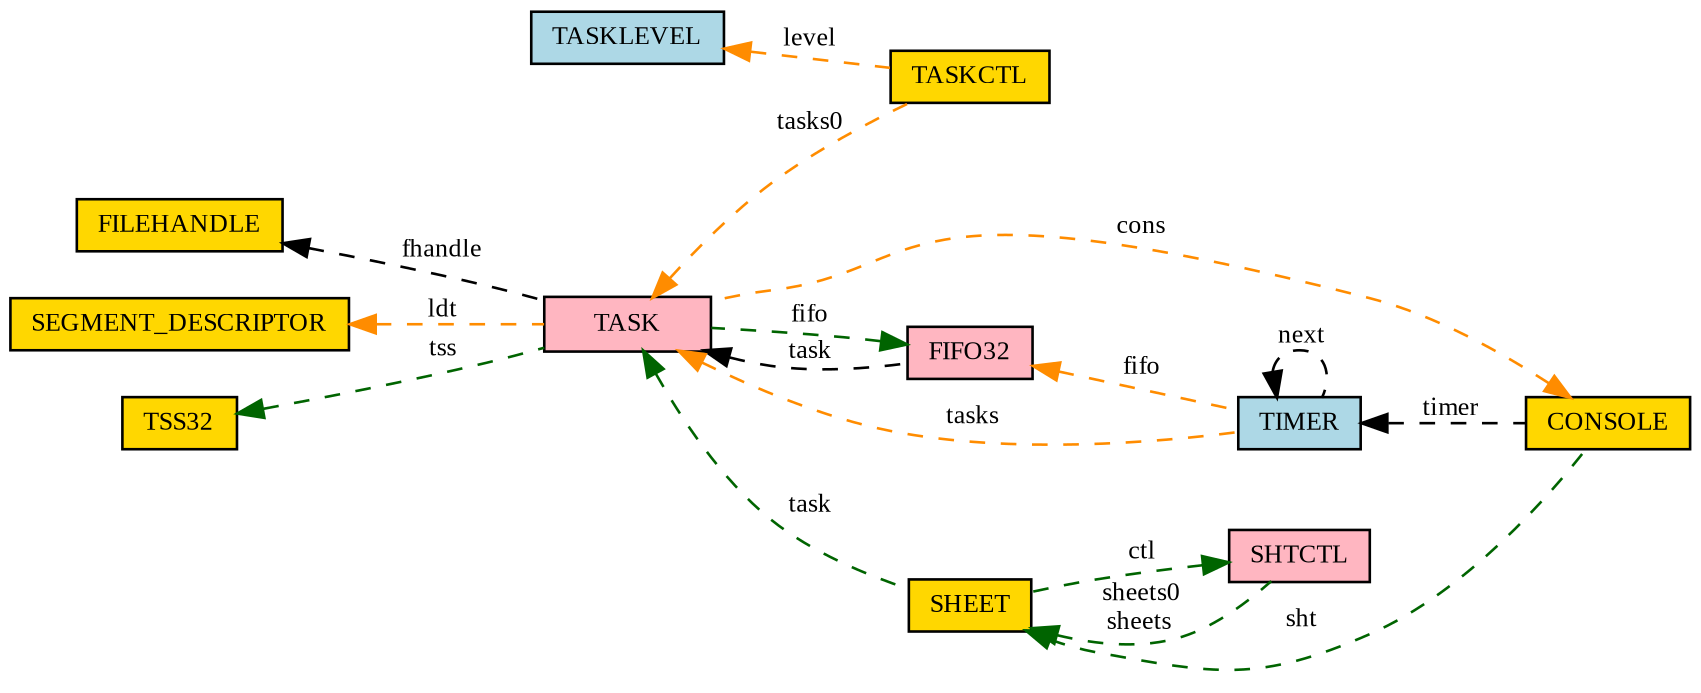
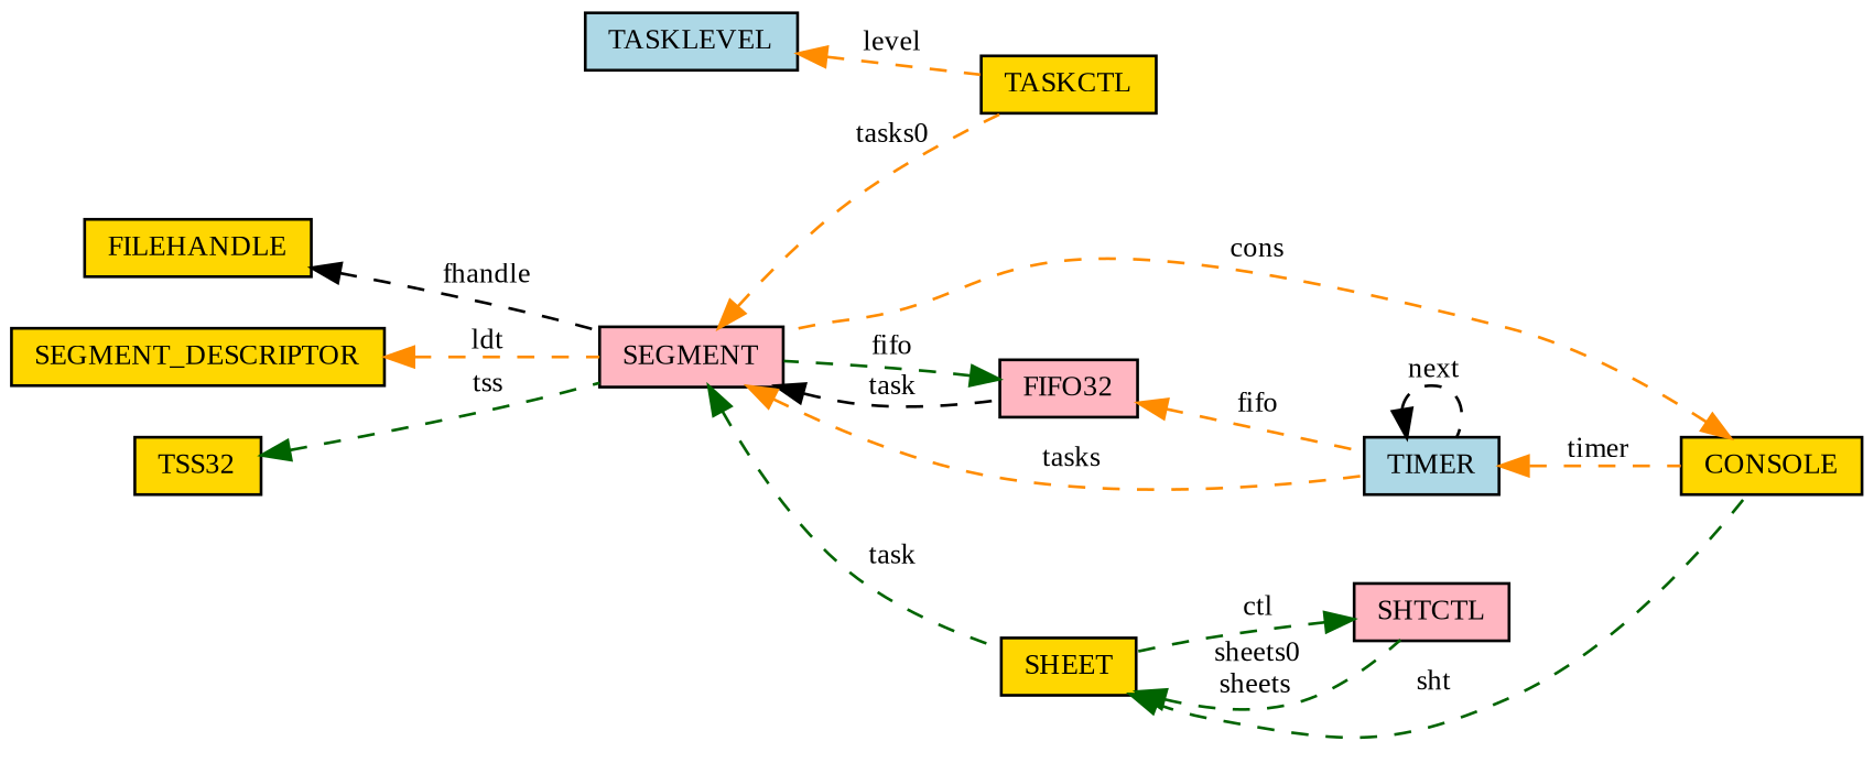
  digraph {
    fontname="Liberation Serif"
    rankdir=LR
    node [color=black fillcolor=gold fontname="Liberation Serif" fontsize=10 shape=record style=filled]
    edge [color=darkorange dir=back fontname="Liberation Serif" fontsize=10 labelfontname=Helvetica labelfontsize=10 style=dashed]
    n1 [fontcolor=black height=0.2 label=TASKCTL width=0.4]
-   n2 [fillcolor=lightpink height=0.2 label=TASK width=0.4]
+   n2 [fillcolor=lightpink height=0.2 label=SEGMENT width=0.4]
    n3 [height=0.2 label=SHEET width=0.4]
    n4 [fillcolor=lightpink height=0.2 label=FIFO32 width=0.4]
    n5 [fillcolor=lightblue height=0.2 label=TIMER width=0.4]
    n6 [height=0.2 label=CONSOLE width=0.4]
    n7 [fillcolor=lightpink height=0.2 label=SHTCTL width=0.4]
    n8 [fillcolor=lightblue height=0.2 label=TASKLEVEL width=0.4]
    n9 [height=0.2 label=FILEHANDLE width=0.4]
    n10 [height=0.2 label=SEGMENT_DESCRIPTOR width=0.4]
    n11 [height=0.2 label=TSS32 width=0.4]
    n2 -> n1 [label=" tasks0"]
    n2 -> n3 [color=darkgreen label=" task"]
    n2 -> n4 [color=black label=" task"]
    n2 -> n5 [label=" tasks"]
    n3 -> n6 [color=darkgreen label=" sht"]
    n3 -> n7 [color=darkgreen label=" sheets0\nsheets"]
    n4 -> n2 [color=darkgreen label=" fifo"]
    n4 -> n5 [label=" fifo"]
    n5 -> n5 [color=black label=" next"]
-   n5 -> n6 [color=black label=" timer"]
+   n5 -> n6 [label=" timer"]
    n6 -> n2 [label=" cons"]
    n7 -> n3 [color=darkgreen label=" ctl"]
    n8 -> n1 [label=" level"]
    n9 -> n2 [color=black label=" fhandle"]
    n10 -> n2 [label=" ldt"]
    n11 -> n2 [color=darkgreen label=" tss"]
  }
